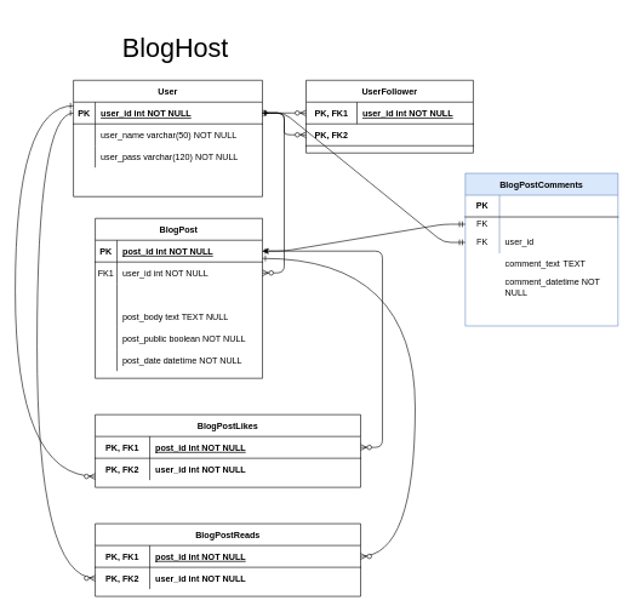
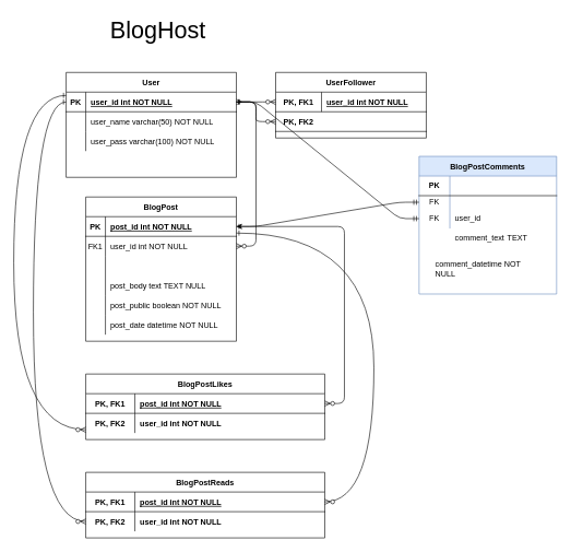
  <mxCell id="0" />
  <mxCell id="1" parent="0" />
  <mxCell id="2" value="" style="edgeStyle=entityRelationEdgeStyle;endArrow=ERzeroToMany;startArrow=ERone;endFill=1;startFill=0;" parent="1" source="36" target="7" edge="1"><mxGeometry width="100" height="100" relative="1" as="geometry"><mxPoint x="260" y="790" as="sourcePoint" /><mxPoint x="360" y="690" as="targetPoint" /></mxGeometry></mxCell>
  <mxCell id="3" value="BlogPost" style="shape=table;startSize=30;container=1;collapsible=1;childLayout=tableLayout;fixedRows=1;rowLines=0;fontStyle=1;align=center;resizeLast=1;" parent="1" vertex="1"><mxGeometry x="130" y="300" width="230" height="220" as="geometry" /></mxCell>
  <mxCell id="4" value="" style="shape=partialRectangle;collapsible=0;dropTarget=0;pointerEvents=0;fillColor=none;points=[[0,0.5],[1,0.5]];portConstraint=eastwest;top=0;left=0;right=0;bottom=1;" parent="3" vertex="1"><mxGeometry y="30" width="230" height="30" as="geometry" /></mxCell>
  <mxCell id="5" value="PK" style="shape=partialRectangle;overflow=hidden;connectable=0;fillColor=none;top=0;left=0;bottom=0;right=0;fontStyle=1;" parent="4" vertex="1"><mxGeometry width="30" height="30" as="geometry" /></mxCell>
  <mxCell id="6" value="post_id int NOT NULL " style="shape=partialRectangle;overflow=hidden;connectable=0;fillColor=none;top=0;left=0;bottom=0;right=0;align=left;spacingLeft=6;fontStyle=5;" parent="4" vertex="1"><mxGeometry x="30" width="200" height="30" as="geometry" /></mxCell>
  <mxCell id="7" value="" style="shape=partialRectangle;collapsible=0;dropTarget=0;pointerEvents=0;fillColor=none;points=[[0,0.5],[1,0.5]];portConstraint=eastwest;top=0;left=0;right=0;bottom=0;" parent="3" vertex="1"><mxGeometry y="60" width="230" height="30" as="geometry" /></mxCell>
  <mxCell id="8" value="FK1" style="shape=partialRectangle;overflow=hidden;connectable=0;fillColor=none;top=0;left=0;bottom=0;right=0;" parent="7" vertex="1"><mxGeometry width="30" height="30" as="geometry" /></mxCell>
  <mxCell id="9" value="user_id int NOT NULL" style="shape=partialRectangle;overflow=hidden;connectable=0;fillColor=none;top=0;left=0;bottom=0;right=0;align=left;spacingLeft=6;fontStyle=0" parent="7" vertex="1"><mxGeometry x="30" width="200" height="30" as="geometry" /></mxCell>
  <mxCell id="10" value="" style="shape=partialRectangle;collapsible=0;dropTarget=0;pointerEvents=0;fillColor=none;points=[[0,0.5],[1,0.5]];portConstraint=eastwest;top=0;left=0;right=0;bottom=0;" parent="3" vertex="1"><mxGeometry y="90" width="230" height="30" as="geometry" /></mxCell>
  <mxCell id="11" value="" style="shape=partialRectangle;overflow=hidden;connectable=0;fillColor=none;top=0;left=0;bottom=0;right=0;" parent="10" vertex="1"><mxGeometry width="30" height="30" as="geometry" /></mxCell>
  <mxCell id="12" value="" style="shape=partialRectangle;collapsible=0;dropTarget=0;pointerEvents=0;fillColor=none;points=[[0,0.5],[1,0.5]];portConstraint=eastwest;top=0;left=0;right=0;bottom=0;" parent="3" vertex="1"><mxGeometry y="120" width="230" height="30" as="geometry" /></mxCell>
  <mxCell id="13" value="" style="shape=partialRectangle;overflow=hidden;connectable=0;fillColor=none;top=0;left=0;bottom=0;right=0;" parent="12" vertex="1"><mxGeometry width="30" height="30" as="geometry" /></mxCell>
  <mxCell id="14" value="post_body text TEXT NULL" style="shape=partialRectangle;overflow=hidden;connectable=0;fillColor=none;top=0;left=0;bottom=0;right=0;align=left;spacingLeft=6;" parent="12" vertex="1"><mxGeometry x="30" width="200" height="30" as="geometry" /></mxCell>
  <mxCell id="15" value="" style="shape=partialRectangle;collapsible=0;dropTarget=0;pointerEvents=0;fillColor=none;points=[[0,0.5],[1,0.5]];portConstraint=eastwest;top=0;left=0;right=0;bottom=0;" parent="3" vertex="1"><mxGeometry y="150" width="230" height="30" as="geometry" /></mxCell>
  <mxCell id="16" value="" style="shape=partialRectangle;overflow=hidden;connectable=0;fillColor=none;top=0;left=0;bottom=0;right=0;" parent="15" vertex="1"><mxGeometry width="30" height="30" as="geometry" /></mxCell>
  <mxCell id="17" value="post_public boolean NOT NULL" style="shape=partialRectangle;overflow=hidden;connectable=0;fillColor=none;top=0;left=0;bottom=0;right=0;align=left;spacingLeft=6;" parent="15" vertex="1"><mxGeometry x="30" width="200" height="30" as="geometry" /></mxCell>
  <mxCell id="18" value="" style="shape=partialRectangle;collapsible=0;dropTarget=0;pointerEvents=0;fillColor=none;points=[[0,0.5],[1,0.5]];portConstraint=eastwest;top=0;left=0;right=0;bottom=0;" parent="3" vertex="1"><mxGeometry y="180" width="230" height="30" as="geometry" /></mxCell>
  <mxCell id="19" value="" style="shape=partialRectangle;overflow=hidden;connectable=0;fillColor=none;top=0;left=0;bottom=0;right=0;" parent="18" vertex="1"><mxGeometry width="30" height="30" as="geometry" /></mxCell>
  <mxCell id="20" value="post_date datetime NOT NULL" style="shape=partialRectangle;overflow=hidden;connectable=0;fillColor=none;top=0;left=0;bottom=0;right=0;align=left;spacingLeft=6;" parent="18" vertex="1"><mxGeometry x="30" width="200" height="30" as="geometry" /></mxCell>
  <mxCell id="21" value="BlogPostLikes" style="shape=table;startSize=30;container=1;collapsible=1;childLayout=tableLayout;fixedRows=1;rowLines=0;fontStyle=1;align=center;resizeLast=1;" parent="1" vertex="1"><mxGeometry x="130" y="570" width="365" height="100" as="geometry" /></mxCell>
  <mxCell id="22" value="" style="shape=partialRectangle;collapsible=0;dropTarget=0;pointerEvents=0;fillColor=none;points=[[0,0.5],[1,0.5]];portConstraint=eastwest;top=0;left=0;right=0;bottom=1;" parent="21" vertex="1"><mxGeometry y="30" width="365" height="30" as="geometry" /></mxCell>
  <mxCell id="23" value="PK, FK1" style="shape=partialRectangle;overflow=hidden;connectable=0;fillColor=none;top=0;left=0;bottom=0;right=0;fontStyle=1;" parent="22" vertex="1"><mxGeometry width="75" height="30" as="geometry" /></mxCell>
  <mxCell id="24" value="post_id int NOT NULL " style="shape=partialRectangle;overflow=hidden;connectable=0;fillColor=none;top=0;left=0;bottom=0;right=0;align=left;spacingLeft=6;fontStyle=5;" parent="22" vertex="1"><mxGeometry x="75" width="290" height="30" as="geometry" /></mxCell>
  <mxCell id="25" value="" style="shape=partialRectangle;collapsible=0;dropTarget=0;pointerEvents=0;fillColor=none;points=[[0,0.5],[1,0.5]];portConstraint=eastwest;top=0;left=0;right=0;bottom=0;" parent="21" vertex="1"><mxGeometry y="60" width="365" height="30" as="geometry" /></mxCell>
  <mxCell id="26" value="PK, FK2" style="shape=partialRectangle;overflow=hidden;connectable=0;fillColor=none;top=0;left=0;bottom=0;right=0;fontStyle=1" parent="25" vertex="1"><mxGeometry width="75" height="30" as="geometry" /></mxCell>
  <mxCell id="27" value="user_id int NOT NULL" style="shape=partialRectangle;overflow=hidden;connectable=0;fillColor=none;top=0;left=0;bottom=0;right=0;align=left;spacingLeft=6;fontStyle=1" parent="25" vertex="1"><mxGeometry x="75" width="290" height="30" as="geometry" /></mxCell>
  <mxCell id="28" value="BlogPostReads" style="shape=table;startSize=30;container=1;collapsible=1;childLayout=tableLayout;fixedRows=1;rowLines=0;fontStyle=1;align=center;resizeLast=1;" parent="1" vertex="1"><mxGeometry x="130" y="720" width="365" height="100" as="geometry" /></mxCell>
  <mxCell id="29" value="" style="shape=partialRectangle;collapsible=0;dropTarget=0;pointerEvents=0;fillColor=none;points=[[0,0.5],[1,0.5]];portConstraint=eastwest;top=0;left=0;right=0;bottom=1;" parent="28" vertex="1"><mxGeometry y="30" width="365" height="30" as="geometry" /></mxCell>
  <mxCell id="30" value="PK, FK1" style="shape=partialRectangle;overflow=hidden;connectable=0;fillColor=none;top=0;left=0;bottom=0;right=0;fontStyle=1;" parent="29" vertex="1"><mxGeometry width="75" height="30" as="geometry" /></mxCell>
  <mxCell id="31" value="post_id int NOT NULL " style="shape=partialRectangle;overflow=hidden;connectable=0;fillColor=none;top=0;left=0;bottom=0;right=0;align=left;spacingLeft=6;fontStyle=5;" parent="29" vertex="1"><mxGeometry x="75" width="290" height="30" as="geometry" /></mxCell>
  <mxCell id="32" value="" style="shape=partialRectangle;collapsible=0;dropTarget=0;pointerEvents=0;fillColor=none;points=[[0,0.5],[1,0.5]];portConstraint=eastwest;top=0;left=0;right=0;bottom=0;" parent="28" vertex="1"><mxGeometry y="60" width="365" height="30" as="geometry" /></mxCell>
  <mxCell id="33" value="PK, FK2" style="shape=partialRectangle;overflow=hidden;connectable=0;fillColor=none;top=0;left=0;bottom=0;right=0;fontStyle=1" parent="32" vertex="1"><mxGeometry width="75" height="30" as="geometry" /></mxCell>
  <mxCell id="34" value="user_id int NOT NULL" style="shape=partialRectangle;overflow=hidden;connectable=0;fillColor=none;top=0;left=0;bottom=0;right=0;align=left;spacingLeft=6;fontStyle=1" parent="32" vertex="1"><mxGeometry x="75" width="290" height="30" as="geometry" /></mxCell>
  <mxCell id="35" value="User" style="shape=table;startSize=30;container=1;collapsible=1;childLayout=tableLayout;fixedRows=1;rowLines=0;fontStyle=1;align=center;resizeLast=1;" parent="1" vertex="1"><mxGeometry x="100" y="110" width="260" height="160" as="geometry" /></mxCell>
  <mxCell id="36" value="" style="shape=partialRectangle;collapsible=0;dropTarget=0;pointerEvents=0;fillColor=none;points=[[0,0.5],[1,0.5]];portConstraint=eastwest;top=0;left=0;right=0;bottom=1;" parent="35" vertex="1"><mxGeometry y="30" width="260" height="30" as="geometry" /></mxCell>
  <mxCell id="37" value="PK" style="shape=partialRectangle;overflow=hidden;connectable=0;fillColor=none;top=0;left=0;bottom=0;right=0;fontStyle=1;" parent="36" vertex="1"><mxGeometry width="30" height="30" as="geometry" /></mxCell>
  <mxCell id="38" value="user_id int NOT NULL " style="shape=partialRectangle;overflow=hidden;connectable=0;fillColor=none;top=0;left=0;bottom=0;right=0;align=left;spacingLeft=6;fontStyle=5;" parent="36" vertex="1"><mxGeometry x="30" width="230" height="30" as="geometry" /></mxCell>
  <mxCell id="39" value="" style="shape=partialRectangle;collapsible=0;dropTarget=0;pointerEvents=0;fillColor=none;points=[[0,0.5],[1,0.5]];portConstraint=eastwest;top=0;left=0;right=0;bottom=0;" parent="35" vertex="1"><mxGeometry y="60" width="260" height="30" as="geometry" /></mxCell>
  <mxCell id="40" value="" style="shape=partialRectangle;overflow=hidden;connectable=0;fillColor=none;top=0;left=0;bottom=0;right=0;" parent="39" vertex="1"><mxGeometry width="30" height="30" as="geometry" /></mxCell>
  <mxCell id="41" value="user_name varchar(50) NOT NULL" style="shape=partialRectangle;overflow=hidden;connectable=0;fillColor=none;top=0;left=0;bottom=0;right=0;align=left;spacingLeft=6;" parent="39" vertex="1"><mxGeometry x="30" width="230" height="30" as="geometry" /></mxCell>
  <mxCell id="42" value="" style="shape=partialRectangle;collapsible=0;dropTarget=0;pointerEvents=0;fillColor=none;points=[[0,0.5],[1,0.5]];portConstraint=eastwest;top=0;left=0;right=0;bottom=0;" parent="35" vertex="1"><mxGeometry y="90" width="260" height="30" as="geometry" /></mxCell>
  <mxCell id="43" value="" style="shape=partialRectangle;overflow=hidden;connectable=0;fillColor=none;top=0;left=0;bottom=0;right=0;" parent="42" vertex="1"><mxGeometry width="30" height="30" as="geometry" /></mxCell>
- <mxCell id="44" value="user_pass varchar(120) NOT NULL" style="shape=partialRectangle;overflow=hidden;connectable=0;fillColor=none;top=0;left=0;bottom=0;right=0;align=left;spacingLeft=6;" parent="42" vertex="1"><mxGeometry x="30" width="230" height="30" as="geometry" /></mxCell>
+ <mxCell id="44" value="user_pass varchar(100) NOT NULL" style="shape=partialRectangle;overflow=hidden;connectable=0;fillColor=none;top=0;left=0;bottom=0;right=0;align=left;spacingLeft=6;" parent="42" vertex="1"><mxGeometry x="30" width="230" height="30" as="geometry" /></mxCell>
  <mxCell id="45" value="" style="shape=partialRectangle;collapsible=0;dropTarget=0;pointerEvents=0;fillColor=none;points=[[0,0.5],[1,0.5]];portConstraint=eastwest;top=0;left=0;right=0;bottom=0;" parent="35" vertex="1"><mxGeometry y="120" width="260" height="30" as="geometry" /></mxCell>
  <mxCell id="46" value="" style="shape=partialRectangle;overflow=hidden;connectable=0;fillColor=none;top=0;left=0;bottom=0;right=0;" parent="45" vertex="1"><mxGeometry width="30" height="30" as="geometry" /></mxCell>
  <mxCell id="47" value="UserFollower" style="shape=table;startSize=30;container=1;collapsible=1;childLayout=tableLayout;fixedRows=1;rowLines=0;fontStyle=1;align=center;resizeLast=1;" parent="1" vertex="1"><mxGeometry x="420" y="110" width="230" height="100" as="geometry" /></mxCell>
  <mxCell id="48" value="" style="shape=partialRectangle;collapsible=0;dropTarget=0;pointerEvents=0;fillColor=none;points=[[0,0.5],[1,0.5]];portConstraint=eastwest;top=0;left=0;right=0;bottom=1;" parent="47" vertex="1"><mxGeometry y="30" width="230" height="30" as="geometry" /></mxCell>
  <mxCell id="49" value="PK, FK1" style="shape=partialRectangle;overflow=hidden;connectable=0;fillColor=none;top=0;left=0;bottom=0;right=0;fontStyle=1;" parent="48" vertex="1"><mxGeometry width="70" height="30" as="geometry" /></mxCell>
  <mxCell id="50" value="user_id int NOT NULL " style="shape=partialRectangle;overflow=hidden;connectable=0;fillColor=none;top=0;left=0;bottom=0;right=0;align=left;spacingLeft=6;fontStyle=5;" parent="48" vertex="1"><mxGeometry x="70" width="160" height="30" as="geometry" /></mxCell>
  <mxCell id="51" value="" style="shape=partialRectangle;collapsible=0;dropTarget=0;pointerEvents=0;fillColor=none;points=[[0,0.5],[1,0.5]];portConstraint=eastwest;top=0;left=0;right=0;bottom=1;" parent="47" vertex="1"><mxGeometry y="60" width="230" height="30" as="geometry" /></mxCell>
  <mxCell id="52" value="PK, FK2" style="shape=partialRectangle;overflow=hidden;connectable=0;fillColor=none;top=0;left=0;bottom=0;right=0;fontStyle=1;" parent="51" vertex="1"><mxGeometry width="70" height="30" as="geometry" /></mxCell>
  <mxCell id="53" value="" style="edgeStyle=entityRelationEdgeStyle;endArrow=ERzeroToMany;startArrow=ERone;endFill=1;startFill=0;" parent="1" source="4" target="22" edge="1"><mxGeometry width="100" height="100" relative="1" as="geometry"><mxPoint x="190" y="235" as="sourcePoint" /><mxPoint x="260" y="265" as="targetPoint" /></mxGeometry></mxCell>
  <mxCell id="54" value="" style="edgeStyle=orthogonalEdgeStyle;endArrow=ERzeroToMany;startArrow=ERone;endFill=1;startFill=0;elbow=vertical;curved=1;" parent="1" source="4" target="29" edge="1"><mxGeometry width="100" height="100" relative="1" as="geometry"><mxPoint x="370" y="355" as="sourcePoint" /><mxPoint x="505" y="625" as="targetPoint" /><Array as="points"><mxPoint x="570" y="355" /><mxPoint x="570" y="765" /></Array></mxGeometry></mxCell>
  <mxCell id="55" value="" style="edgeStyle=orthogonalEdgeStyle;endArrow=ERzeroToMany;startArrow=ERone;endFill=1;startFill=0;curved=1;" parent="1" source="36" target="25" edge="1"><mxGeometry width="100" height="100" relative="1" as="geometry"><mxPoint x="190" y="235" as="sourcePoint" /><mxPoint x="260" y="265" as="targetPoint" /><Array as="points"><mxPoint x="20" y="145" /><mxPoint x="20" y="655" /></Array></mxGeometry></mxCell>
  <mxCell id="56" value="" style="edgeStyle=orthogonalEdgeStyle;endArrow=ERzeroToMany;startArrow=ERone;endFill=1;startFill=0;curved=1;" parent="1" source="36" target="32" edge="1"><mxGeometry width="100" height="100" relative="1" as="geometry"><mxPoint x="140" y="155" as="sourcePoint" /><mxPoint x="140" y="665" as="targetPoint" /><Array as="points"><mxPoint x="50" y="155" /><mxPoint x="50" y="795" /></Array></mxGeometry></mxCell>
- <mxCell id="57" value="BlogHost" style="text;html=1;resizable=0;autosize=1;align=center;verticalAlign=middle;points=[];fillColor=none;strokeColor=none;rounded=0;fontSize=36;" parent="1" vertex="1"><mxGeometry x="160" y="40" width="160" height="50" as="geometry" /></mxCell>
+ <mxCell id="57" value="BlogHost" style="text;html=1;resizable=0;autosize=1;align=center;verticalAlign=middle;points=[];fillColor=none;strokeColor=none;rounded=0;fontSize=36;" parent="1" vertex="1"><mxGeometry x="160" y="20" width="160" height="50" as="geometry" /></mxCell>
  <mxCell id="58" value="" style="edgeStyle=entityRelationEdgeStyle;endArrow=ERzeroToMany;startArrow=ERone;endFill=1;startFill=0;" parent="1" source="36" target="48" edge="1"><mxGeometry width="100" height="100" relative="1" as="geometry"><mxPoint x="370" y="165" as="sourcePoint" /><mxPoint x="370" y="385" as="targetPoint" /></mxGeometry></mxCell>
  <mxCell id="59" value="" style="edgeStyle=entityRelationEdgeStyle;endArrow=ERzeroToMany;startArrow=ERone;endFill=1;startFill=0;" parent="1" source="36" target="51" edge="1"><mxGeometry width="100" height="100" relative="1" as="geometry"><mxPoint x="370" y="165" as="sourcePoint" /><mxPoint x="430" y="165" as="targetPoint" /></mxGeometry></mxCell>
  <mxCell id="60" value="" style="group" parent="1" vertex="1" connectable="0"><mxGeometry x="639" y="238" width="210" height="210" as="geometry" /></mxCell>
  <mxCell id="61" value="BlogPostComments" style="shape=table;startSize=30;container=1;collapsible=0;childLayout=tableLayout;fixedRows=1;rowLines=0;fontStyle=1;align=center;pointerEvents=1;fillColor=#dae8fc;strokeColor=#6c8ebf;" parent="60" vertex="1"><mxGeometry width="210" height="210" as="geometry" /></mxCell>
  <mxCell id="62" value="" style="shape=partialRectangle;html=1;whiteSpace=wrap;collapsible=0;dropTarget=0;pointerEvents=1;fillColor=none;top=0;left=0;bottom=1;right=0;points=[[0,0.5],[1,0.5]];portConstraint=eastwest;" parent="61" vertex="1"><mxGeometry y="30" width="210" height="30" as="geometry" /></mxCell>
  <mxCell id="63" value="&lt;b&gt;PK&lt;/b&gt;" style="shape=partialRectangle;html=1;whiteSpace=wrap;connectable=0;fillColor=none;top=0;left=0;bottom=0;right=0;overflow=hidden;pointerEvents=1;" parent="62" vertex="1"><mxGeometry width="47" height="30" as="geometry" /></mxCell>
  <mxCell id="64" value="" style="shape=partialRectangle;html=1;whiteSpace=wrap;collapsible=0;dropTarget=0;pointerEvents=1;fillColor=none;top=0;left=0;bottom=0;right=0;points=[[0,0.5],[1,0.5]];portConstraint=eastwest;" parent="61" vertex="1"><mxGeometry y="60" width="210" height="20" as="geometry" /></mxCell>
  <mxCell id="65" value="FK" style="shape=partialRectangle;html=1;whiteSpace=wrap;connectable=0;fillColor=none;top=0;left=0;bottom=0;right=0;overflow=hidden;pointerEvents=1;" parent="64" vertex="1"><mxGeometry width="47" height="20" as="geometry" /></mxCell>
  <mxCell id="66" value="" style="shape=partialRectangle;html=1;whiteSpace=wrap;collapsible=0;dropTarget=0;pointerEvents=1;fillColor=none;top=0;left=0;bottom=0;right=0;points=[[0,0.5],[1,0.5]];portConstraint=eastwest;" parent="61" vertex="1"><mxGeometry y="80" width="210" height="30" as="geometry" /></mxCell>
  <mxCell id="67" value="FK" style="shape=partialRectangle;html=1;whiteSpace=wrap;connectable=0;fillColor=none;top=0;left=0;bottom=0;right=0;overflow=hidden;pointerEvents=1;" parent="66" vertex="1"><mxGeometry width="47" height="30" as="geometry" /></mxCell>
  <mxCell id="68" value="user_id" style="shape=partialRectangle;html=1;whiteSpace=wrap;connectable=0;fillColor=none;top=0;left=0;bottom=0;right=0;align=left;spacingLeft=6;overflow=hidden;pointerEvents=1;" parent="66" vertex="1"><mxGeometry x="47" width="163" height="30" as="geometry" /></mxCell>
  <mxCell id="69" value="comment_text&lt;span style=&quot;white-space: pre&quot;&gt;&#09;&lt;/span&gt;TEXT" style="shape=partialRectangle;html=1;whiteSpace=wrap;connectable=0;fillColor=none;top=0;left=0;bottom=0;right=0;align=left;spacingLeft=6;overflow=hidden;pointerEvents=1;" parent="60" vertex="1"><mxGeometry x="47" y="110" width="133" height="30" as="geometry" /></mxCell>
- <mxCell id="70" value="comment_datetime NOT NULL" style="shape=partialRectangle;html=1;whiteSpace=wrap;connectable=0;fillColor=none;top=0;left=0;bottom=0;right=0;align=left;spacingLeft=6;overflow=hidden;pointerEvents=1;" parent="60" vertex="1"><mxGeometry x="47" y="140" width="143" height="30" as="geometry" /></mxCell>
+ <mxCell id="70" value="comment_datetime NOT NULL" style="shape=partialRectangle;html=1;whiteSpace=wrap;connectable=0;fillColor=none;top=0;left=0;bottom=0;right=0;align=left;spacingLeft=6;overflow=hidden;pointerEvents=1;" parent="60" vertex="1"><mxGeometry x="17" y="155" width="143" height="30" as="geometry" /></mxCell>
  <mxCell id="71" style="edgeStyle=entityRelationEdgeStyle;html=1;entryX=1;entryY=0.5;entryDx=0;entryDy=0;startArrow=ERmandOne;startFill=0;" parent="1" source="64" target="4" edge="1"><mxGeometry relative="1" as="geometry" /></mxCell>
  <mxCell id="72" style="edgeStyle=entityRelationEdgeStyle;html=1;startArrow=ERmandOne;startFill=0;endArrow=ERmany;endFill=0;" parent="1" source="66" target="36" edge="1"><mxGeometry relative="1" as="geometry" /></mxCell>
